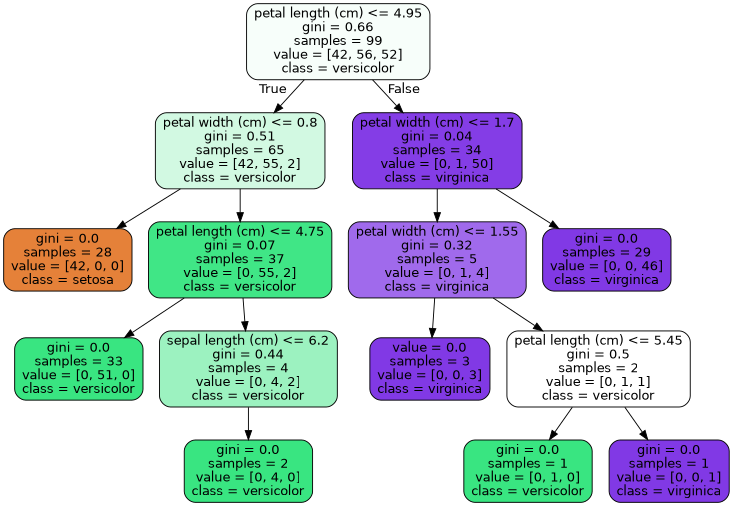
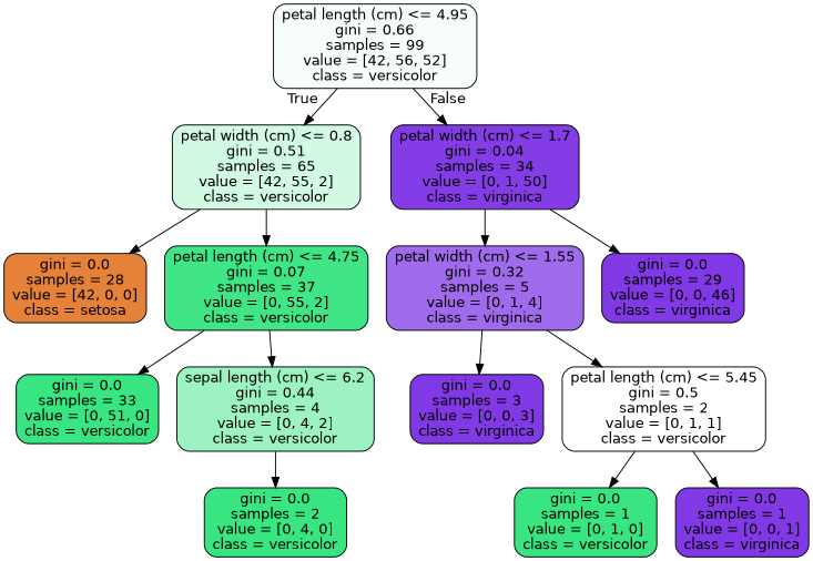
  digraph {
    node [color=black fillcolor="#8139e5" fontname=helvetica shape=box style="filled, rounded"]
    edge [fontname=helvetica]
    n1 [fillcolor="#f7fefa" label="petal length (cm) <= 4.95\ngini = 0.66\nsamples = 99\nvalue = [42, 56, 52]\nclass = versicolor"]
    n2 [fillcolor="#d2f9e2" label="petal width (cm) <= 0.8\ngini = 0.51\nsamples = 65\nvalue = [42, 55, 2]\nclass = versicolor"]
    n3 [fillcolor="#843de6" label="petal width (cm) <= 1.7\ngini = 0.04\nsamples = 34\nvalue = [0, 1, 50]\nclass = virginica"]
    n4 [fillcolor="#e58139" label="gini = 0.0\nsamples = 28\nvalue = [42, 0, 0]\nclass = setosa"]
    n5 [fillcolor="#40e686" label="petal length (cm) <= 4.75\ngini = 0.07\nsamples = 37\nvalue = [0, 55, 2]\nclass = versicolor"]
    n6 [fillcolor="#a06aec" label="petal width (cm) <= 1.55\ngini = 0.32\nsamples = 5\nvalue = [0, 1, 4]\nclass = virginica"]
    n7 [label="gini = 0.0\nsamples = 29\nvalue = [0, 0, 46]\nclass = virginica"]
    n8 [fillcolor="#39e581" label="gini = 0.0\nsamples = 33\nvalue = [0, 51, 0]\nclass = versicolor"]
    n9 [fillcolor="#9cf2c0" label="sepal length (cm) <= 6.2\ngini = 0.44\nsamples = 4\nvalue = [0, 4, 2]\nclass = versicolor"]
    n10 [fillcolor="#39e581" label="gini = 0.0\nsamples = 2\nvalue = [0, 4, 0]\nclass = versicolor"]
-   n11 [label="value = 0.0\nsamples = 3\nvalue = [0, 0, 3]\nclass = virginica"]
+   n11 [label="gini = 0.0\nsamples = 3\nvalue = [0, 0, 3]\nclass = virginica"]
    n12 [fillcolor="#ffffff" label="petal length (cm) <= 5.45\ngini = 0.5\nsamples = 2\nvalue = [0, 1, 1]\nclass = versicolor"]
    n13 [fillcolor="#39e581" label="gini = 0.0\nsamples = 1\nvalue = [0, 1, 0]\nclass = versicolor"]
    n14 [label="gini = 0.0\nsamples = 1\nvalue = [0, 0, 1]\nclass = virginica"]
    n1 -> n2 [headlabel=True labelangle=45 labeldistance=2.5]
    n1 -> n3 [headlabel=False labelangle=-45 labeldistance=2.5]
    n2 -> n4
    n2 -> n5
    n3 -> n6
    n3 -> n7
    n5 -> n8
    n5 -> n9
    n6 -> n11
    n6 -> n12
    n9 -> n10
    n12 -> n13
    n12 -> n14
  }
